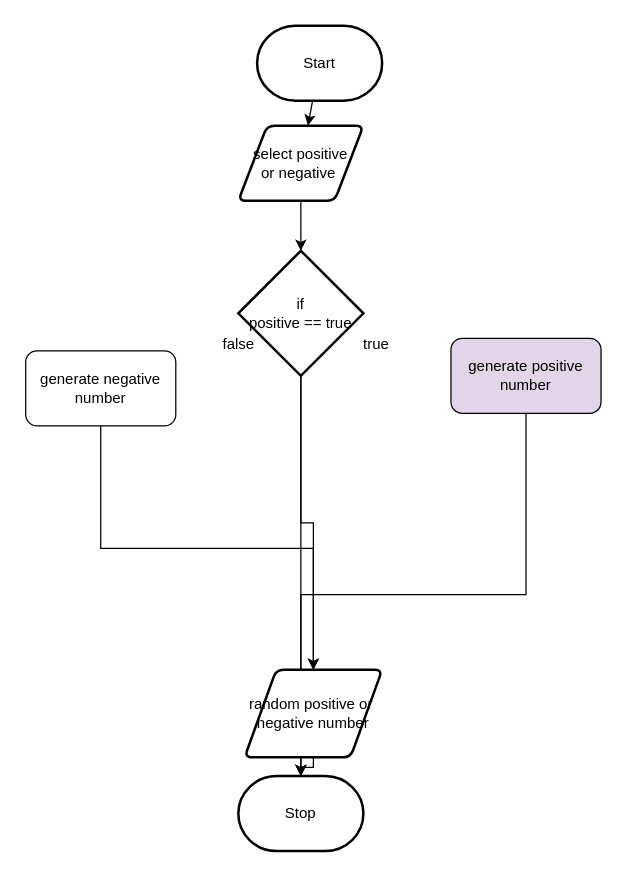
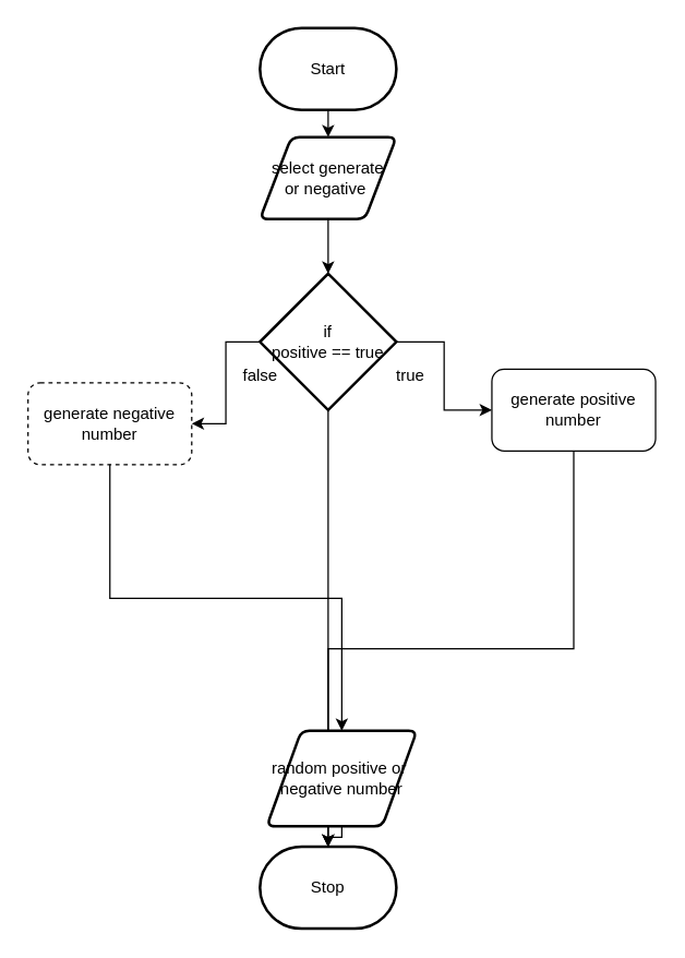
  <mxCell id="0" />
  <mxCell id="1" parent="0" />
  <mxCell id="2" style="edgeStyle=orthogonalEdgeStyle;html=1;rounded=0;" parent="1" source="9" target="5" edge="1"><mxGeometry relative="1" as="geometry"><mxPoint x="240" y="220" as="sourcePoint" /></mxGeometry></mxCell>
  <mxCell id="3" value="" style="edgeStyle=none;html=1;" parent="1" source="17" target="9" edge="1"><mxGeometry relative="1" as="geometry" /></mxCell>
- <mxCell id="4" value="Start" style="strokeWidth=2;html=1;shape=mxgraph.flowchart.terminator;whiteSpace=wrap;" parent="1" vertex="1"><mxGeometry x="205" y="20" width="100" height="60" as="geometry" /></mxCell>
+ <mxCell id="4" value="Start" style="strokeWidth=2;html=1;shape=mxgraph.flowchart.terminator;whiteSpace=wrap;" parent="1" vertex="1"><mxGeometry x="190" y="20" width="100" height="60" as="geometry" /></mxCell>
  <mxCell id="5" value="Stop" style="strokeWidth=2;html=1;shape=mxgraph.flowchart.terminator;whiteSpace=wrap;" parent="1" vertex="1"><mxGeometry x="190" y="620" width="100" height="60" as="geometry" /></mxCell>
  <mxCell id="6" value="" style="edgeStyle=orthogonalEdgeStyle;html=1;rounded=0;" parent="1" target="9" edge="1"><mxGeometry relative="1" as="geometry"><mxPoint x="240" y="220" as="sourcePoint" /><mxPoint x="240" y="500" as="targetPoint" /></mxGeometry></mxCell>
- <mxCell id="8" value="" style="edgeStyle=orthogonalEdgeStyle;html=1;rounded=0;curved=0;" parent="1" source="9" target="19" edge="1"><mxGeometry relative="1" as="geometry" /></mxCell>
+ <mxCell id="7" style="edgeStyle=orthogonalEdgeStyle;html=1;exitX=1;exitY=0.5;exitDx=0;exitDy=0;exitPerimeter=0;rounded=0;curved=0;" parent="1" source="9" target="11" edge="1"><mxGeometry relative="1" as="geometry" /></mxCell>
+ <mxCell id="8" value="" style="edgeStyle=orthogonalEdgeStyle;html=1;rounded=0;curved=0;" parent="1" source="9" target="13" edge="1"><mxGeometry relative="1" as="geometry" /></mxCell>
  <mxCell id="9" value="if&lt;div&gt;positive == true&lt;/div&gt;" style="strokeWidth=2;html=1;shape=mxgraph.flowchart.decision;whiteSpace=wrap;" parent="1" vertex="1"><mxGeometry x="190" y="200" width="100" height="100" as="geometry" /></mxCell>
  <mxCell id="10" style="edgeStyle=elbowEdgeStyle;html=1;rounded=0;elbow=vertical;entryX=0.5;entryY=0;entryDx=0;entryDy=0;entryPerimeter=0;" parent="1" source="11" edge="1" target="5"><mxGeometry relative="1" as="geometry"><mxPoint x="240" y="580" as="targetPoint" /><Array as="points" /></mxGeometry></mxCell>
- <mxCell id="11" value="generate positive number" style="rounded=1;whiteSpace=wrap;html=1;fillColor=#e1d5e7;" parent="1" vertex="1"><mxGeometry x="360" y="270" width="120" height="60" as="geometry" /></mxCell>
+ <mxCell id="11" value="generate positive number" style="rounded=1;whiteSpace=wrap;html=1;" parent="1" vertex="1"><mxGeometry x="360" y="270" width="120" height="60" as="geometry" /></mxCell>
  <mxCell id="12" style="edgeStyle=elbowEdgeStyle;html=1;elbow=vertical;rounded=0;curved=0;" parent="1" source="19" edge="1"><mxGeometry relative="1" as="geometry"><mxPoint x="240" y="620" as="targetPoint" /><mxPoint x="80" y="380" as="sourcePoint" /><Array as="points" /></mxGeometry></mxCell>
- <mxCell id="13" value="generate negative number" style="rounded=1;whiteSpace=wrap;html=1;" parent="1" vertex="1"><mxGeometry x="20" y="280" width="120" height="60" as="geometry" /></mxCell>
+ <mxCell id="13" value="generate negative number" style="rounded=1;whiteSpace=wrap;html=1;dashed=1;" parent="1" vertex="1"><mxGeometry x="20" y="280" width="120" height="60" as="geometry" /></mxCell>
  <mxCell id="14" value="false" style="text;html=1;align=center;verticalAlign=middle;resizable=0;points=[];autosize=1;strokeColor=none;fillColor=none;" parent="1" vertex="1"><mxGeometry x="165" y="260" width="50" height="30" as="geometry" /></mxCell>
  <mxCell id="15" value="true" style="text;html=1;align=center;verticalAlign=middle;resizable=0;points=[];autosize=1;strokeColor=none;fillColor=none;" parent="1" vertex="1"><mxGeometry x="280" y="260" width="40" height="30" as="geometry" /></mxCell>
  <mxCell id="16" value="" style="edgeStyle=none;html=1;" edge="1" parent="1" source="4" target="17"><mxGeometry relative="1" as="geometry"><mxPoint x="240" y="80" as="sourcePoint" /><mxPoint x="240" y="200" as="targetPoint" /></mxGeometry></mxCell>
- <mxCell id="17" value="select positive&lt;div&gt;or negative&amp;nbsp;&lt;/div&gt;" style="shape=parallelogram;html=1;strokeWidth=2;perimeter=parallelogramPerimeter;whiteSpace=wrap;rounded=1;arcSize=12;size=0.23;" vertex="1" parent="1"><mxGeometry x="190" y="100" width="100" height="60" as="geometry" /></mxCell>
+ <mxCell id="17" value="select generate&lt;div&gt;or negative&amp;nbsp;&lt;/div&gt;" style="shape=parallelogram;html=1;strokeWidth=2;perimeter=parallelogramPerimeter;whiteSpace=wrap;rounded=1;arcSize=12;size=0.23;" vertex="1" parent="1"><mxGeometry x="190" y="100" width="100" height="60" as="geometry" /></mxCell>
  <mxCell id="18" value="" style="edgeStyle=elbowEdgeStyle;html=1;elbow=vertical;rounded=0;curved=0;exitX=0.5;exitY=1;exitDx=0;exitDy=0;" edge="1" parent="1" source="13" target="19"><mxGeometry relative="1" as="geometry"><mxPoint x="240" y="620" as="targetPoint" /><mxPoint x="80" y="380" as="sourcePoint" /><Array as="points" /></mxGeometry></mxCell>
  <mxCell id="19" value="random positive or&amp;nbsp;&lt;div&gt;negative number&lt;/div&gt;" style="shape=parallelogram;html=1;strokeWidth=2;perimeter=parallelogramPerimeter;whiteSpace=wrap;rounded=1;arcSize=12;size=0.23;" vertex="1" parent="1"><mxGeometry x="195" y="535" width="110" height="70" as="geometry" /></mxCell>
